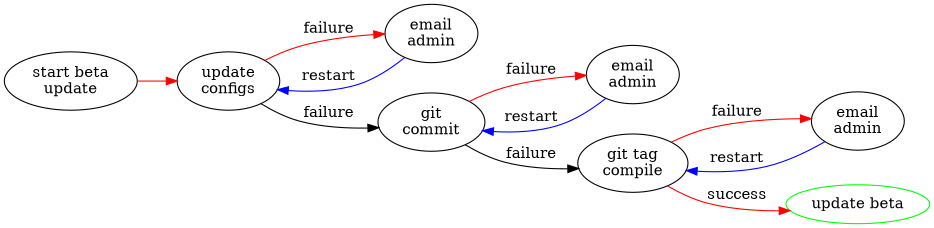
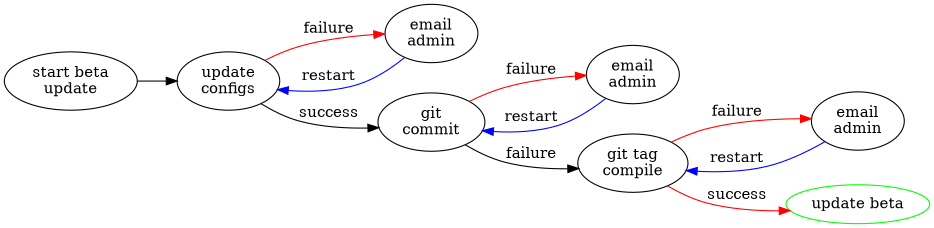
  digraph {
    rankdir=LR
    edge [color=red]
    n1 [label="update\nconfigs"]
    n2 [label="email\nadmin"]
    n3 [label="git\ncommit"]
    n4 [label="email\nadmin"]
    n5 [label="git tag\ncompile"]
    n6 [label="email\nadmin"]
    n7 [color=green label="update beta"]
    n8 [label="start beta\nupdate"]
    subgraph sub_1 {
      n1
      n2
    }
    subgraph sub_2 {
      n3
      n4
    }
    subgraph sub_3 {
      n5
      n6
    }
    n1 -> n2 [label=failure]
-   n1 -> n3 [label=failure color=""]
+   n1 -> n3 [label=success color=""]
    n2 -> n1 [color=blue label="\nrestart"]
    n3 -> n4 [label=failure]
    n3 -> n5 [label=failure color=""]
    n4 -> n3 [color=blue label="\nrestart"]
    n5 -> n6 [label=failure]
    n5 -> n7 [label=success]
    n6 -> n5 [color=blue label="\nrestart"]
-   n8 -> n1
+   n8 -> n1 [color=""]
  }
